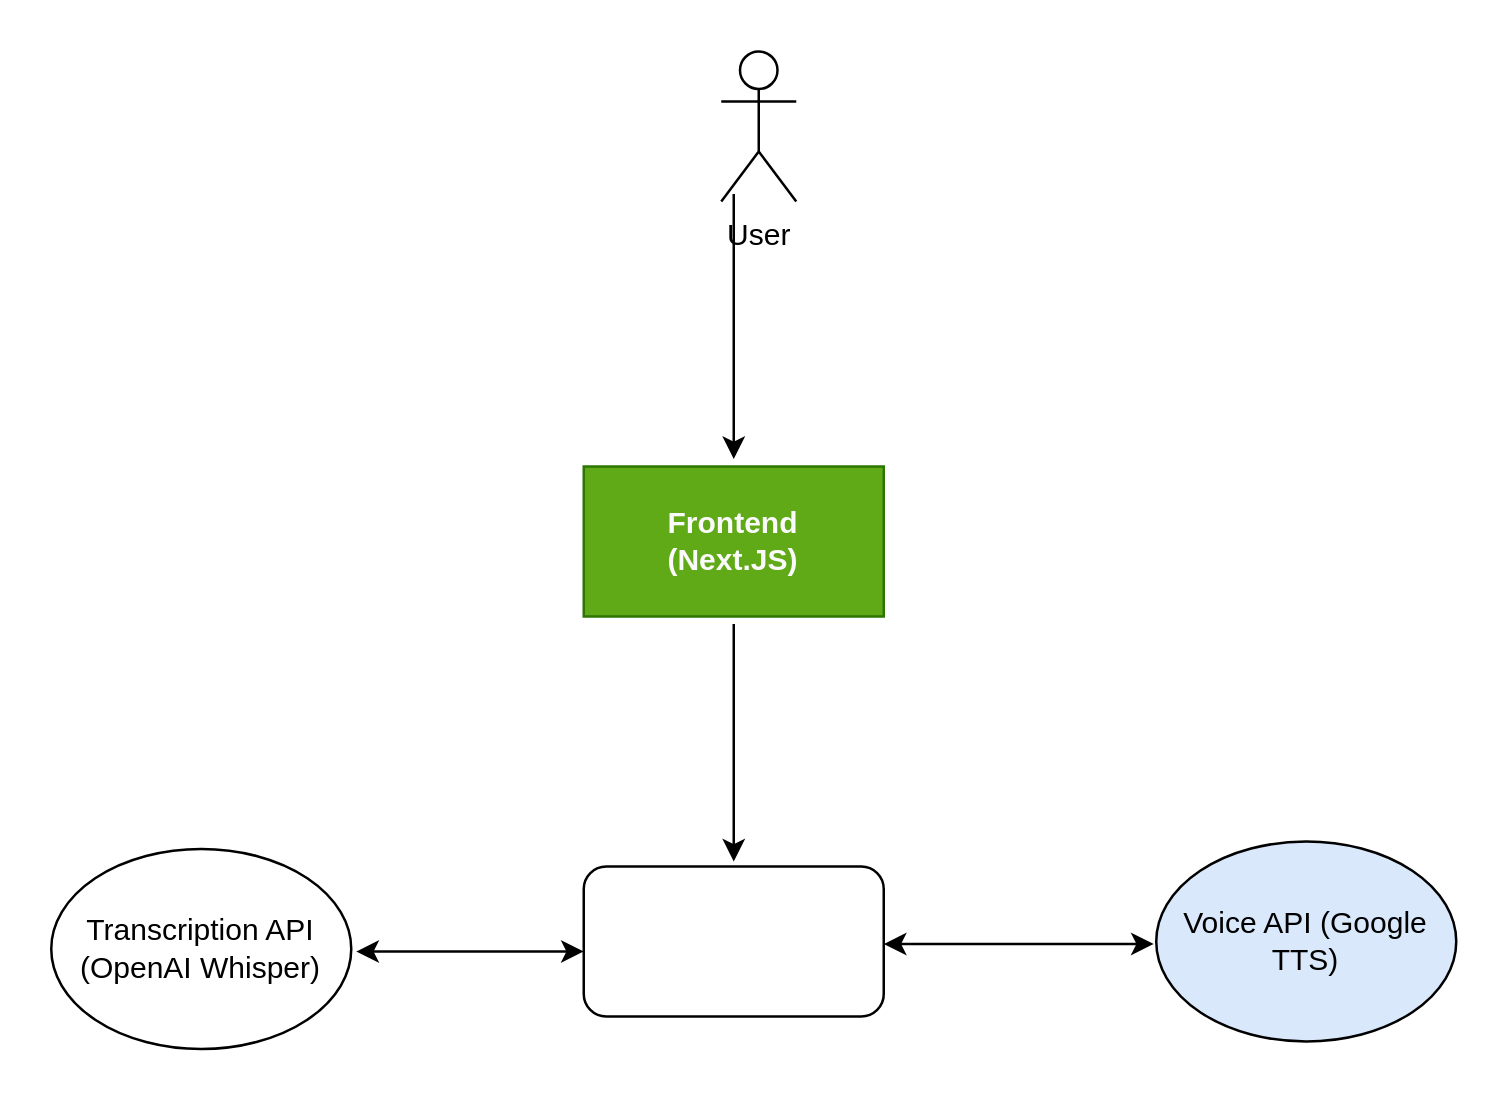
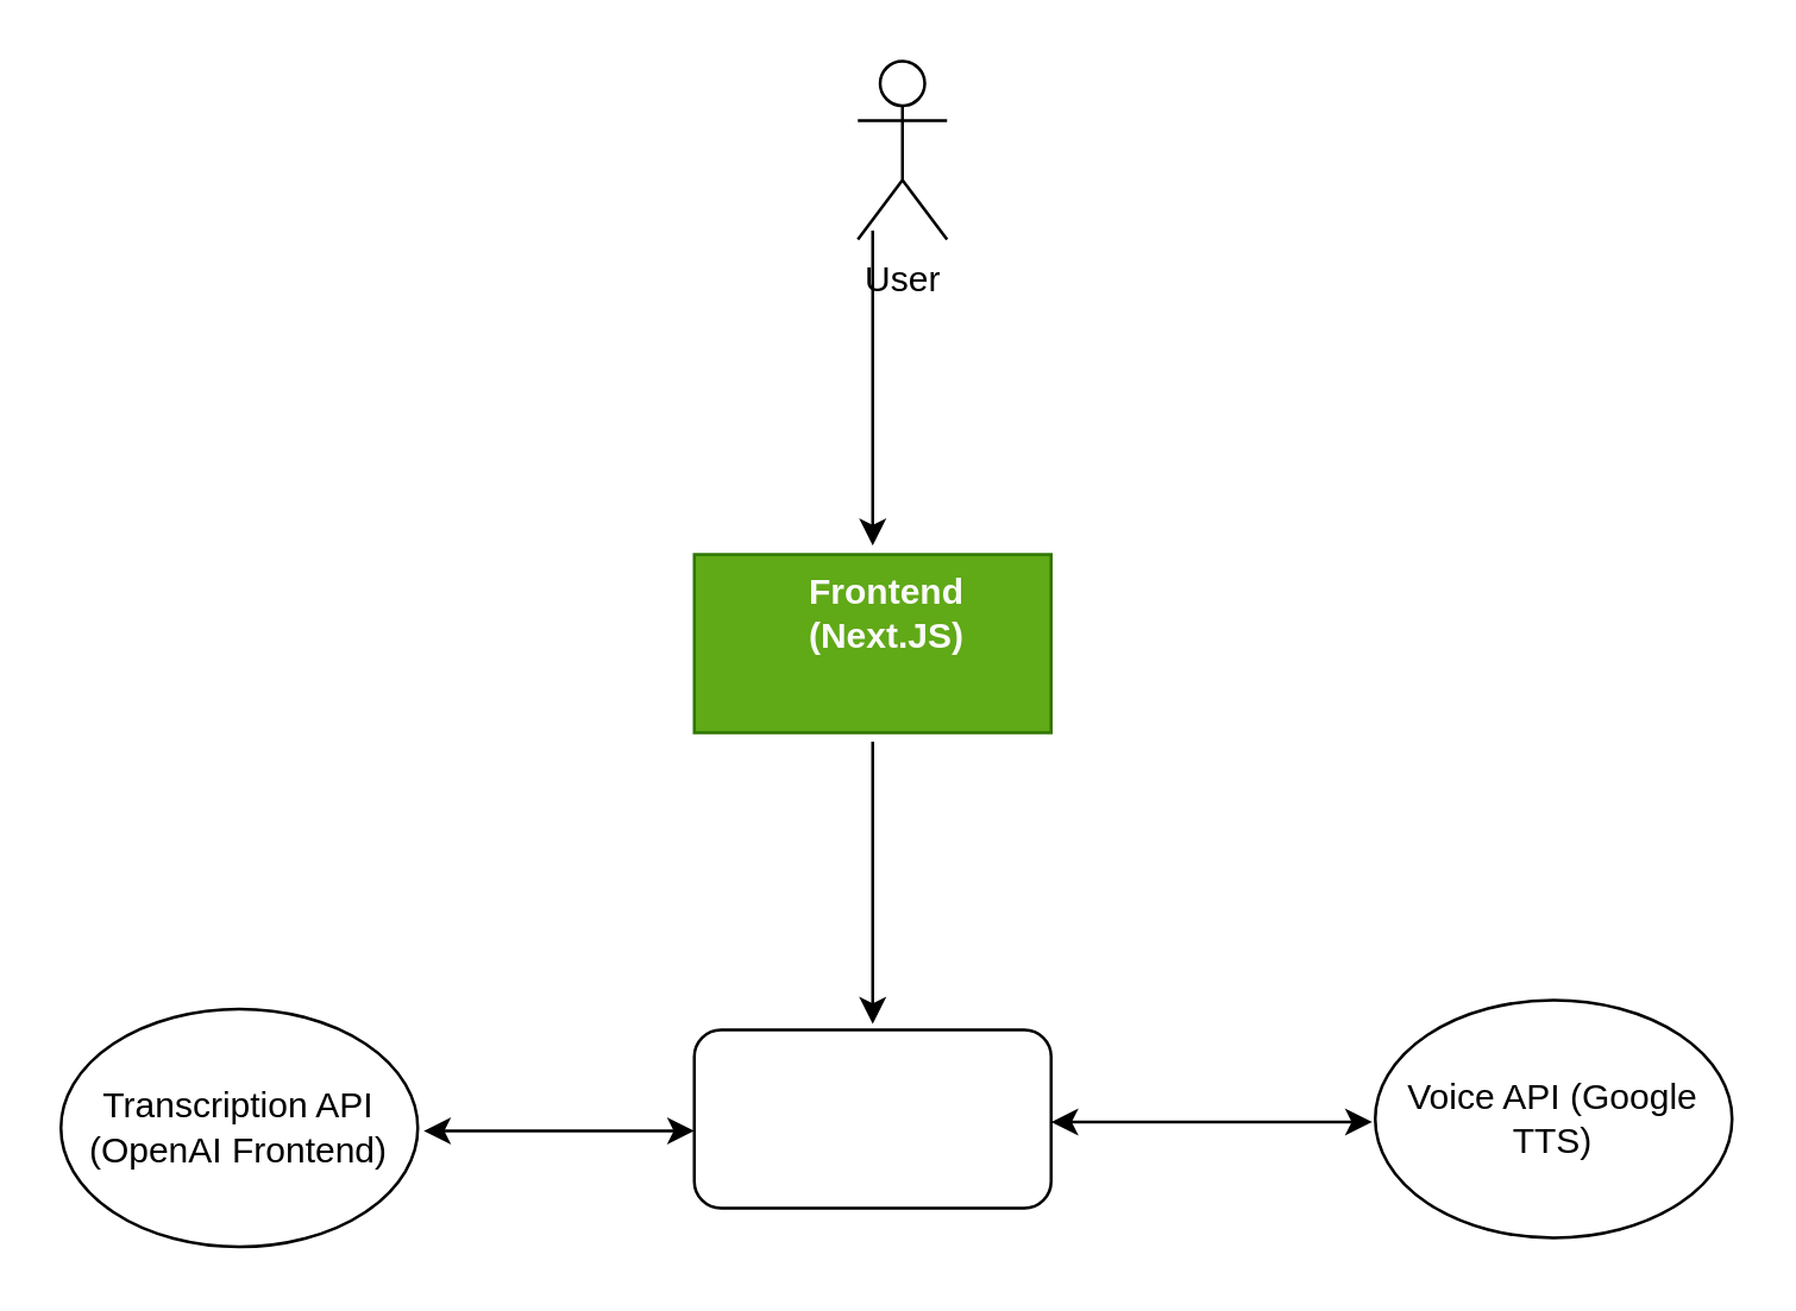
  <mxCell id="0" />
  <mxCell id="1" parent="0" />
  <mxCell id="2" value="" style="whiteSpace=wrap;html=1;fillColor=#60a917;strokeColor=#2D7600;fontColor=#ffffff;" vertex="1" parent="1"><mxGeometry x="233" y="186" width="120" height="60" as="geometry" /></mxCell>
  <mxCell id="3" style="edgeStyle=orthogonalEdgeStyle;rounded=0;orthogonalLoop=1;jettySize=auto;html=1;" edge="1" parent="1"><mxGeometry relative="1" as="geometry"><mxPoint x="293" y="344" as="targetPoint" /><mxPoint x="293" y="249" as="sourcePoint" /></mxGeometry></mxCell>
- <mxCell id="4" value="&lt;span style=&quot;color: rgb(250, 250, 250);&quot;&gt;&lt;b&gt;Frontend (Next.JS)&lt;/b&gt;&lt;/span&gt;" style="text;html=1;align=center;verticalAlign=middle;whiteSpace=wrap;rounded=0;" vertex="1" parent="1"><mxGeometry x="263" y="201" width="60" height="30" as="geometry" /></mxCell>
+ <mxCell id="4" value="&lt;span style=&quot;color: rgb(250, 250, 250);&quot;&gt;&lt;b&gt;Frontend (Next.JS)&lt;/b&gt;&lt;/span&gt;" style="text;html=1;align=center;verticalAlign=middle;whiteSpace=wrap;rounded=0;" vertex="1" parent="1"><mxGeometry x="268" y="191" width="60" height="30" as="geometry" /></mxCell>
  <mxCell id="5" value="" style="edgeStyle=orthogonalEdgeStyle;rounded=0;orthogonalLoop=1;jettySize=auto;html=1;" edge="1" parent="1"><mxGeometry relative="1" as="geometry"><mxPoint x="293" y="77" as="sourcePoint" /><mxPoint x="293" y="183" as="targetPoint" /></mxGeometry></mxCell>
  <mxCell id="6" value="User" style="shape=umlActor;verticalLabelPosition=bottom;verticalAlign=top;html=1;outlineConnect=0;" vertex="1" parent="1"><mxGeometry x="288" y="20" width="30" height="60" as="geometry" /></mxCell>
  <mxCell id="7" value="" style="rounded=1;whiteSpace=wrap;html=1;" vertex="1" parent="1"><mxGeometry x="233" y="346" width="120" height="60" as="geometry" /></mxCell>
- <mxCell id="8" value="Voice API (Google TTS)" style="ellipse;whiteSpace=wrap;html=1;fillColor=#dae8fc;" vertex="1" parent="1"><mxGeometry x="462" y="336" width="120" height="80" as="geometry" /></mxCell>
- <mxCell id="9" value="Transcription API (OpenAI Whisper)" style="ellipse;whiteSpace=wrap;html=1;" vertex="1" parent="1"><mxGeometry x="20" y="339" width="120" height="80" as="geometry" /></mxCell>
+ <mxCell id="8" value="Voice API (Google TTS)" style="ellipse;whiteSpace=wrap;html=1;" vertex="1" parent="1"><mxGeometry x="462" y="336" width="120" height="80" as="geometry" /></mxCell>
+ <mxCell id="9" value="Transcription API (OpenAI Frontend)" style="ellipse;whiteSpace=wrap;html=1;" vertex="1" parent="1"><mxGeometry x="20" y="339" width="120" height="80" as="geometry" /></mxCell>
  <mxCell id="10" value="" style="endArrow=classic;startArrow=classic;html=1;rounded=0;" edge="1" parent="1"><mxGeometry width="50" height="50" relative="1" as="geometry"><mxPoint x="142" y="380" as="sourcePoint" /><mxPoint x="233" y="380" as="targetPoint" /></mxGeometry></mxCell>
  <mxCell id="11" value="" style="endArrow=classic;startArrow=classic;html=1;rounded=0;" edge="1" parent="1"><mxGeometry width="50" height="50" relative="1" as="geometry"><mxPoint x="353" y="377" as="sourcePoint" /><mxPoint x="461" y="377" as="targetPoint" /></mxGeometry></mxCell>
